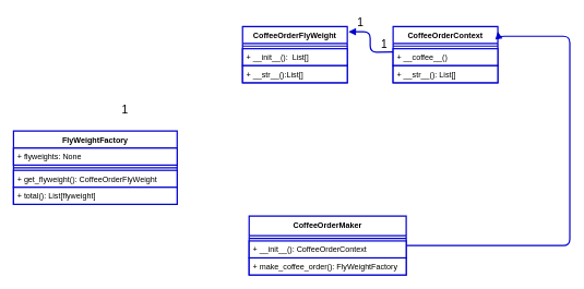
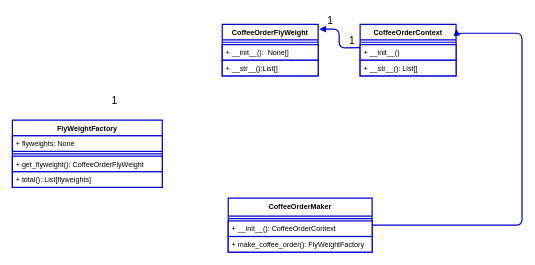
  <mxCell id="0" />
  <mxCell id="1" parent="0" />
  <mxCell id="2" value="CoffeeOrderFlyWeight" style="swimlane;fontStyle=1;align=center;verticalAlign=top;childLayout=stackLayout;horizontal=1;startSize=26;horizontalStack=0;resizeParent=1;resizeParentMax=0;resizeLast=0;collapsible=1;marginBottom=0;fontColor=#000000;strokeColor=#0000CC;strokeWidth=2;fillColor=#FFFFFF;swimlaneFillColor=none;" parent="1" vertex="1"><mxGeometry x="370" y="40" width="160" height="86" as="geometry" /></mxCell>
  <mxCell id="3" value="" style="line;strokeWidth=2;align=left;verticalAlign=middle;spacingTop=-1;spacingLeft=3;spacingRight=3;rotatable=0;labelPosition=right;points=[];portConstraint=eastwest;fontColor=#000000;strokeColor=#0000CC;fillColor=#FFFFFF;" parent="2" vertex="1"><mxGeometry y="26" width="160" height="8" as="geometry" /></mxCell>
- <mxCell id="4" value="+ __init__():  List[]" style="text;align=left;verticalAlign=top;spacingLeft=4;spacingRight=4;overflow=hidden;rotatable=0;points=[[0,0.5],[1,0.5]];portConstraint=eastwest;fontColor=#000000;strokeColor=#0000CC;strokeWidth=2;fillColor=#FFFFFF;" parent="2" vertex="1"><mxGeometry y="34" width="160" height="26" as="geometry" /></mxCell>
+ <mxCell id="4" value="+ __init__():  None[]" style="text;align=left;verticalAlign=top;spacingLeft=4;spacingRight=4;overflow=hidden;rotatable=0;points=[[0,0.5],[1,0.5]];portConstraint=eastwest;fontColor=#000000;strokeColor=#0000CC;strokeWidth=2;fillColor=#FFFFFF;" parent="2" vertex="1"><mxGeometry y="34" width="160" height="26" as="geometry" /></mxCell>
  <mxCell id="5" value="+ __str__():List[]" style="text;align=left;verticalAlign=top;spacingLeft=4;spacingRight=4;overflow=hidden;rotatable=0;points=[[0,0.5],[1,0.5]];portConstraint=eastwest;fontColor=#000000;strokeColor=#0000CC;strokeWidth=2;fillColor=#FFFFFF;" vertex="1" parent="2"><mxGeometry y="60" width="160" height="26" as="geometry" /></mxCell>
  <mxCell id="6" value="CoffeeOrderContext" style="swimlane;fontStyle=1;align=center;verticalAlign=top;childLayout=stackLayout;horizontal=1;startSize=26;horizontalStack=0;resizeParent=1;resizeParentMax=0;resizeLast=0;collapsible=1;marginBottom=0;fontColor=#000000;strokeColor=#0000CC;strokeWidth=2;fillColor=#FFFFFF;swimlaneFillColor=none;" parent="1" vertex="1"><mxGeometry x="600" y="40" width="160" height="86" as="geometry" /></mxCell>
  <mxCell id="7" value="" style="line;strokeWidth=2;align=left;verticalAlign=middle;spacingTop=-1;spacingLeft=3;spacingRight=3;rotatable=0;labelPosition=right;points=[];portConstraint=eastwest;fontColor=#000000;strokeColor=#0000CC;fillColor=#FFFFFF;" parent="6" vertex="1"><mxGeometry y="26" width="160" height="8" as="geometry" /></mxCell>
- <mxCell id="8" value="+ __coffee__()" style="text;align=left;verticalAlign=top;spacingLeft=4;spacingRight=4;overflow=hidden;rotatable=0;points=[[0,0.5],[1,0.5]];portConstraint=eastwest;fontColor=#000000;strokeColor=#0000CC;strokeWidth=2;fillColor=#FFFFFF;" parent="6" vertex="1"><mxGeometry y="34" width="160" height="26" as="geometry" /></mxCell>
+ <mxCell id="8" value="+ __init__()" style="text;align=left;verticalAlign=top;spacingLeft=4;spacingRight=4;overflow=hidden;rotatable=0;points=[[0,0.5],[1,0.5]];portConstraint=eastwest;fontColor=#000000;strokeColor=#0000CC;strokeWidth=2;fillColor=#FFFFFF;" parent="6" vertex="1"><mxGeometry y="34" width="160" height="26" as="geometry" /></mxCell>
  <mxCell id="9" value="+ __str__(): List[]" style="text;align=left;verticalAlign=top;spacingLeft=4;spacingRight=4;overflow=hidden;rotatable=0;points=[[0,0.5],[1,0.5]];portConstraint=eastwest;fontColor=#000000;strokeColor=#0000CC;strokeWidth=2;fillColor=#FFFFFF;" vertex="1" parent="6"><mxGeometry y="60" width="160" height="26" as="geometry" /></mxCell>
  <mxCell id="10" value="" style="endArrow=block;endFill=1;html=1;edgeStyle=orthogonalEdgeStyle;align=left;verticalAlign=top;strokeWidth=2;strokeColor=#0000CC;exitX=0;exitY=0.5;exitDx=0;exitDy=0;entryX=1.013;entryY=0.094;entryDx=0;entryDy=0;entryPerimeter=0;fontSize=11;" parent="1" target="2" edge="1"><mxGeometry x="0.042" y="-15" relative="1" as="geometry"><mxPoint x="600" y="79" as="sourcePoint" /><mxPoint x="570" y="240" as="targetPoint" /><mxPoint as="offset" /></mxGeometry></mxCell>
  <mxCell id="11" value="1" style="edgeLabel;resizable=0;html=1;align=left;verticalAlign=bottom;fontSize=17;fontColor=#000000;labelBackgroundColor=none;" parent="10" connectable="0" vertex="1"><mxGeometry x="-1" relative="1" as="geometry"><mxPoint x="-20" as="offset" /></mxGeometry></mxCell>
  <mxCell id="12" value="1" style="text;html=1;align=center;verticalAlign=middle;resizable=0;points=[];autosize=1;fontSize=17;fontColor=#000000;" parent="1" vertex="1"><mxGeometry x="540" y="20" width="20" height="30" as="geometry" /></mxCell>
  <mxCell id="13" value="FlyWeightFactory" style="swimlane;fontStyle=1;align=center;verticalAlign=top;childLayout=stackLayout;horizontal=1;startSize=26;horizontalStack=0;resizeParent=1;resizeParentMax=0;resizeLast=0;collapsible=1;marginBottom=0;fontColor=#000000;strokeColor=#0000CC;strokeWidth=2;fillColor=#FFFFFF;swimlaneFillColor=none;" parent="1" vertex="1"><mxGeometry x="20" y="200" width="250" height="112" as="geometry" /></mxCell>
  <mxCell id="14" value="+ flyweights: None" style="text;align=left;verticalAlign=top;spacingLeft=4;spacingRight=4;overflow=hidden;rotatable=0;points=[[0,0.5],[1,0.5]];portConstraint=eastwest;fontColor=#000000;strokeColor=#0000CC;strokeWidth=2;fillColor=#FFFFFF;" parent="13" vertex="1"><mxGeometry y="26" width="250" height="26" as="geometry" /></mxCell>
  <mxCell id="15" value="" style="line;strokeWidth=2;align=left;verticalAlign=middle;spacingTop=-1;spacingLeft=3;spacingRight=3;rotatable=0;labelPosition=right;points=[];portConstraint=eastwest;fontColor=#000000;strokeColor=#0000CC;fillColor=#FFFFFF;" parent="13" vertex="1"><mxGeometry y="52" width="250" height="8" as="geometry" /></mxCell>
  <mxCell id="16" value="+ get_flyweight(): CoffeeOrderFlyWeight" style="text;align=left;verticalAlign=top;spacingLeft=4;spacingRight=4;overflow=hidden;rotatable=0;points=[[0,0.5],[1,0.5]];portConstraint=eastwest;fontColor=#000000;strokeColor=#0000CC;strokeWidth=2;fillColor=#FFFFFF;" parent="13" vertex="1"><mxGeometry y="60" width="250" height="26" as="geometry" /></mxCell>
- <mxCell id="17" value="+ total(): List[flyweight]" style="text;align=left;verticalAlign=top;spacingLeft=4;spacingRight=4;overflow=hidden;rotatable=0;points=[[0,0.5],[1,0.5]];portConstraint=eastwest;fontColor=#000000;strokeColor=#0000CC;strokeWidth=2;fillColor=#FFFFFF;" vertex="1" parent="13"><mxGeometry y="86" width="250" height="26" as="geometry" /></mxCell>
+ <mxCell id="17" value="+ total(): List[flyweights]" style="text;align=left;verticalAlign=top;spacingLeft=4;spacingRight=4;overflow=hidden;rotatable=0;points=[[0,0.5],[1,0.5]];portConstraint=eastwest;fontColor=#000000;strokeColor=#0000CC;strokeWidth=2;fillColor=#FFFFFF;" vertex="1" parent="13"><mxGeometry y="86" width="250" height="26" as="geometry" /></mxCell>
  <mxCell id="18" value="&lt;font style=&quot;font-size: 17px&quot;&gt;1&lt;/font&gt;" style="text;html=1;align=center;verticalAlign=middle;resizable=0;points=[];autosize=1;fontSize=11;fontColor=#000000;" parent="1" vertex="1"><mxGeometry x="180" y="158" width="20" height="20" as="geometry" /></mxCell>
  <mxCell id="19" value="CoffeeOrderMaker" style="swimlane;fontStyle=1;align=center;verticalAlign=top;childLayout=stackLayout;horizontal=1;startSize=30;horizontalStack=0;resizeParent=1;resizeParentMax=0;resizeLast=0;collapsible=1;marginBottom=0;fontColor=#000000;strokeColor=#0000CC;strokeWidth=2;fillColor=#FFFFFF;swimlaneFillColor=none;" vertex="1" parent="1"><mxGeometry x="380" y="330" width="240" height="90" as="geometry" /></mxCell>
  <mxCell id="20" value="" style="line;strokeWidth=2;align=left;verticalAlign=middle;spacingTop=-1;spacingLeft=3;spacingRight=3;rotatable=0;labelPosition=right;points=[];portConstraint=eastwest;fontColor=#000000;strokeColor=#0000CC;fillColor=#FFFFFF;" vertex="1" parent="19"><mxGeometry y="30" width="240" height="8" as="geometry" /></mxCell>
  <mxCell id="21" value="+ __init__(): CoffeeOrderContext" style="text;align=left;verticalAlign=top;spacingLeft=4;spacingRight=4;overflow=hidden;rotatable=0;points=[[0,0.5],[1,0.5]];portConstraint=eastwest;fontColor=#000000;strokeColor=#0000CC;strokeWidth=2;fillColor=#FFFFFF;" vertex="1" parent="19"><mxGeometry y="38" width="240" height="26" as="geometry" /></mxCell>
  <mxCell id="22" value="+ make_coffee_order(): FlyWeightFactory" style="text;align=left;verticalAlign=top;spacingLeft=4;spacingRight=4;overflow=hidden;rotatable=0;points=[[0,0.5],[1,0.5]];portConstraint=eastwest;fontColor=#000000;strokeColor=#0000CC;strokeWidth=2;fillColor=#FFFFFF;" vertex="1" parent="19"><mxGeometry y="64" width="240" height="26" as="geometry" /></mxCell>
  <mxCell id="23" value="" style="endArrow=block;endFill=1;html=1;edgeStyle=orthogonalEdgeStyle;align=left;verticalAlign=top;strokeWidth=2;strokeColor=#0000CC;fontSize=11;exitX=1;exitY=0.5;exitDx=0;exitDy=0;jumpSize=1;" edge="1" parent="1" source="19"><mxGeometry x="0.042" y="-15" relative="1" as="geometry"><mxPoint x="450" y="230" as="sourcePoint" /><mxPoint x="760" y="48" as="targetPoint" /><mxPoint as="offset" /><Array as="points"><mxPoint x="870" y="375" /><mxPoint x="870" y="55" /><mxPoint x="761" y="55" /></Array></mxGeometry></mxCell>
